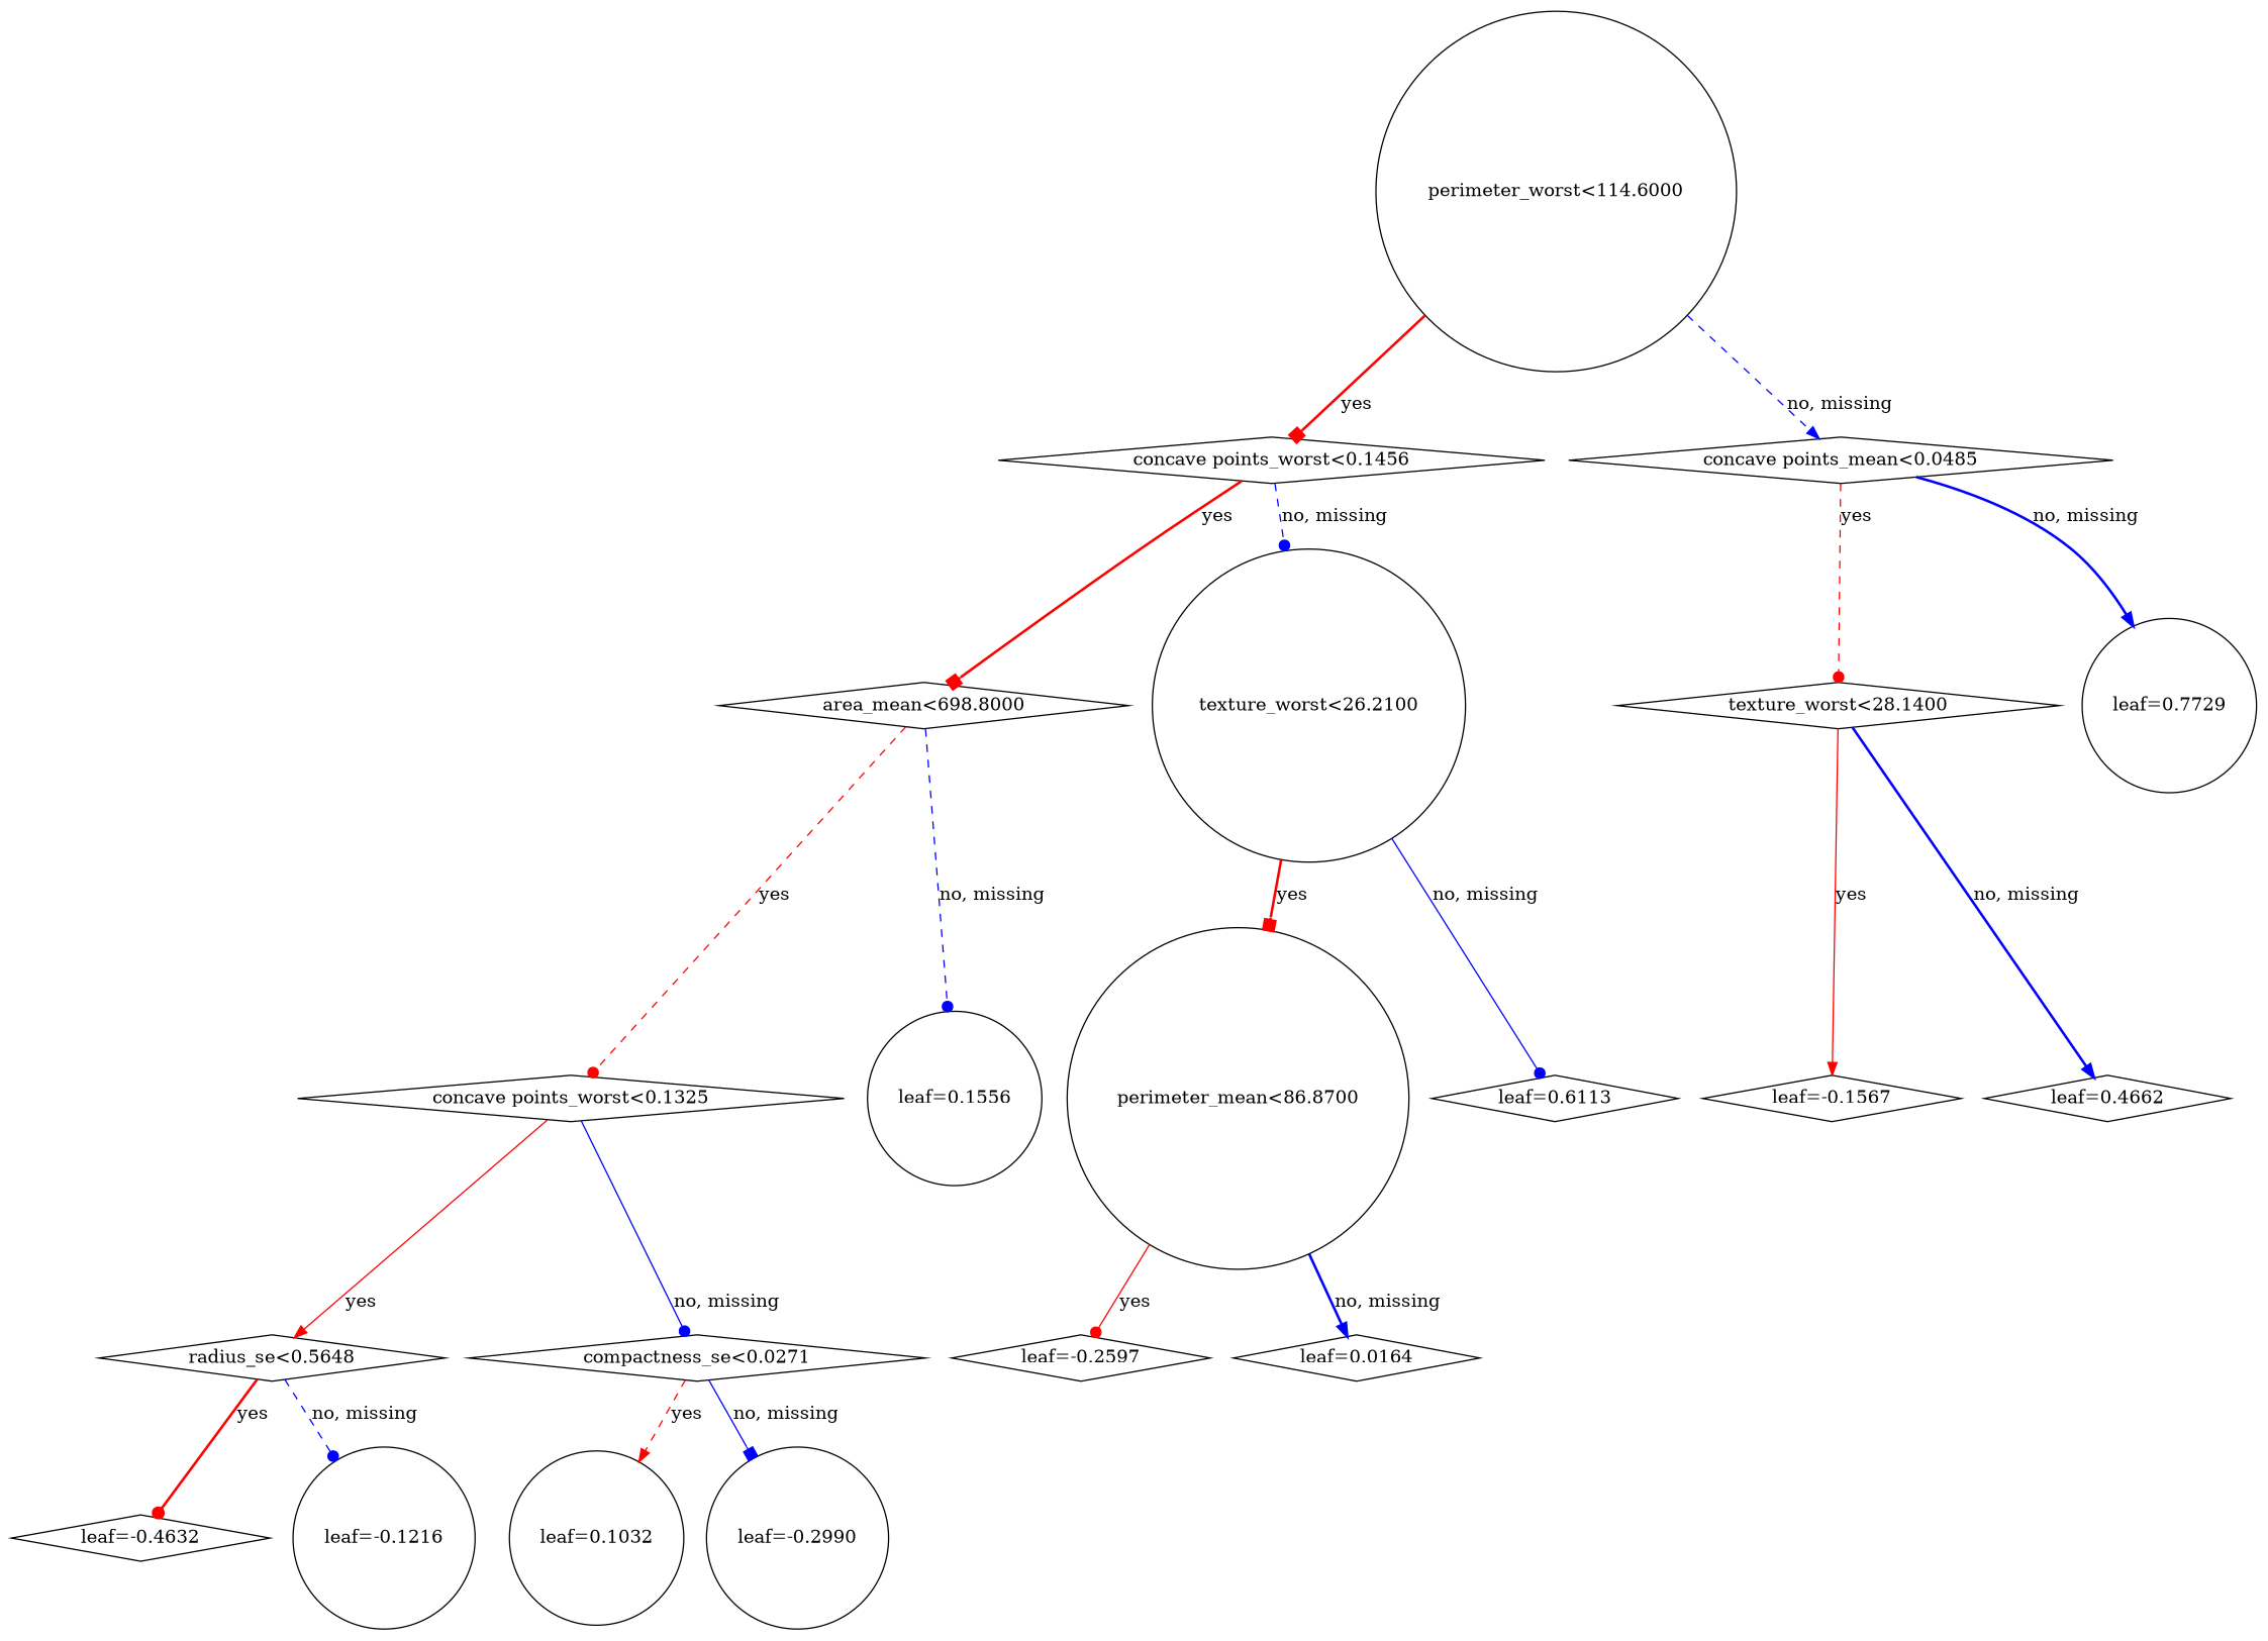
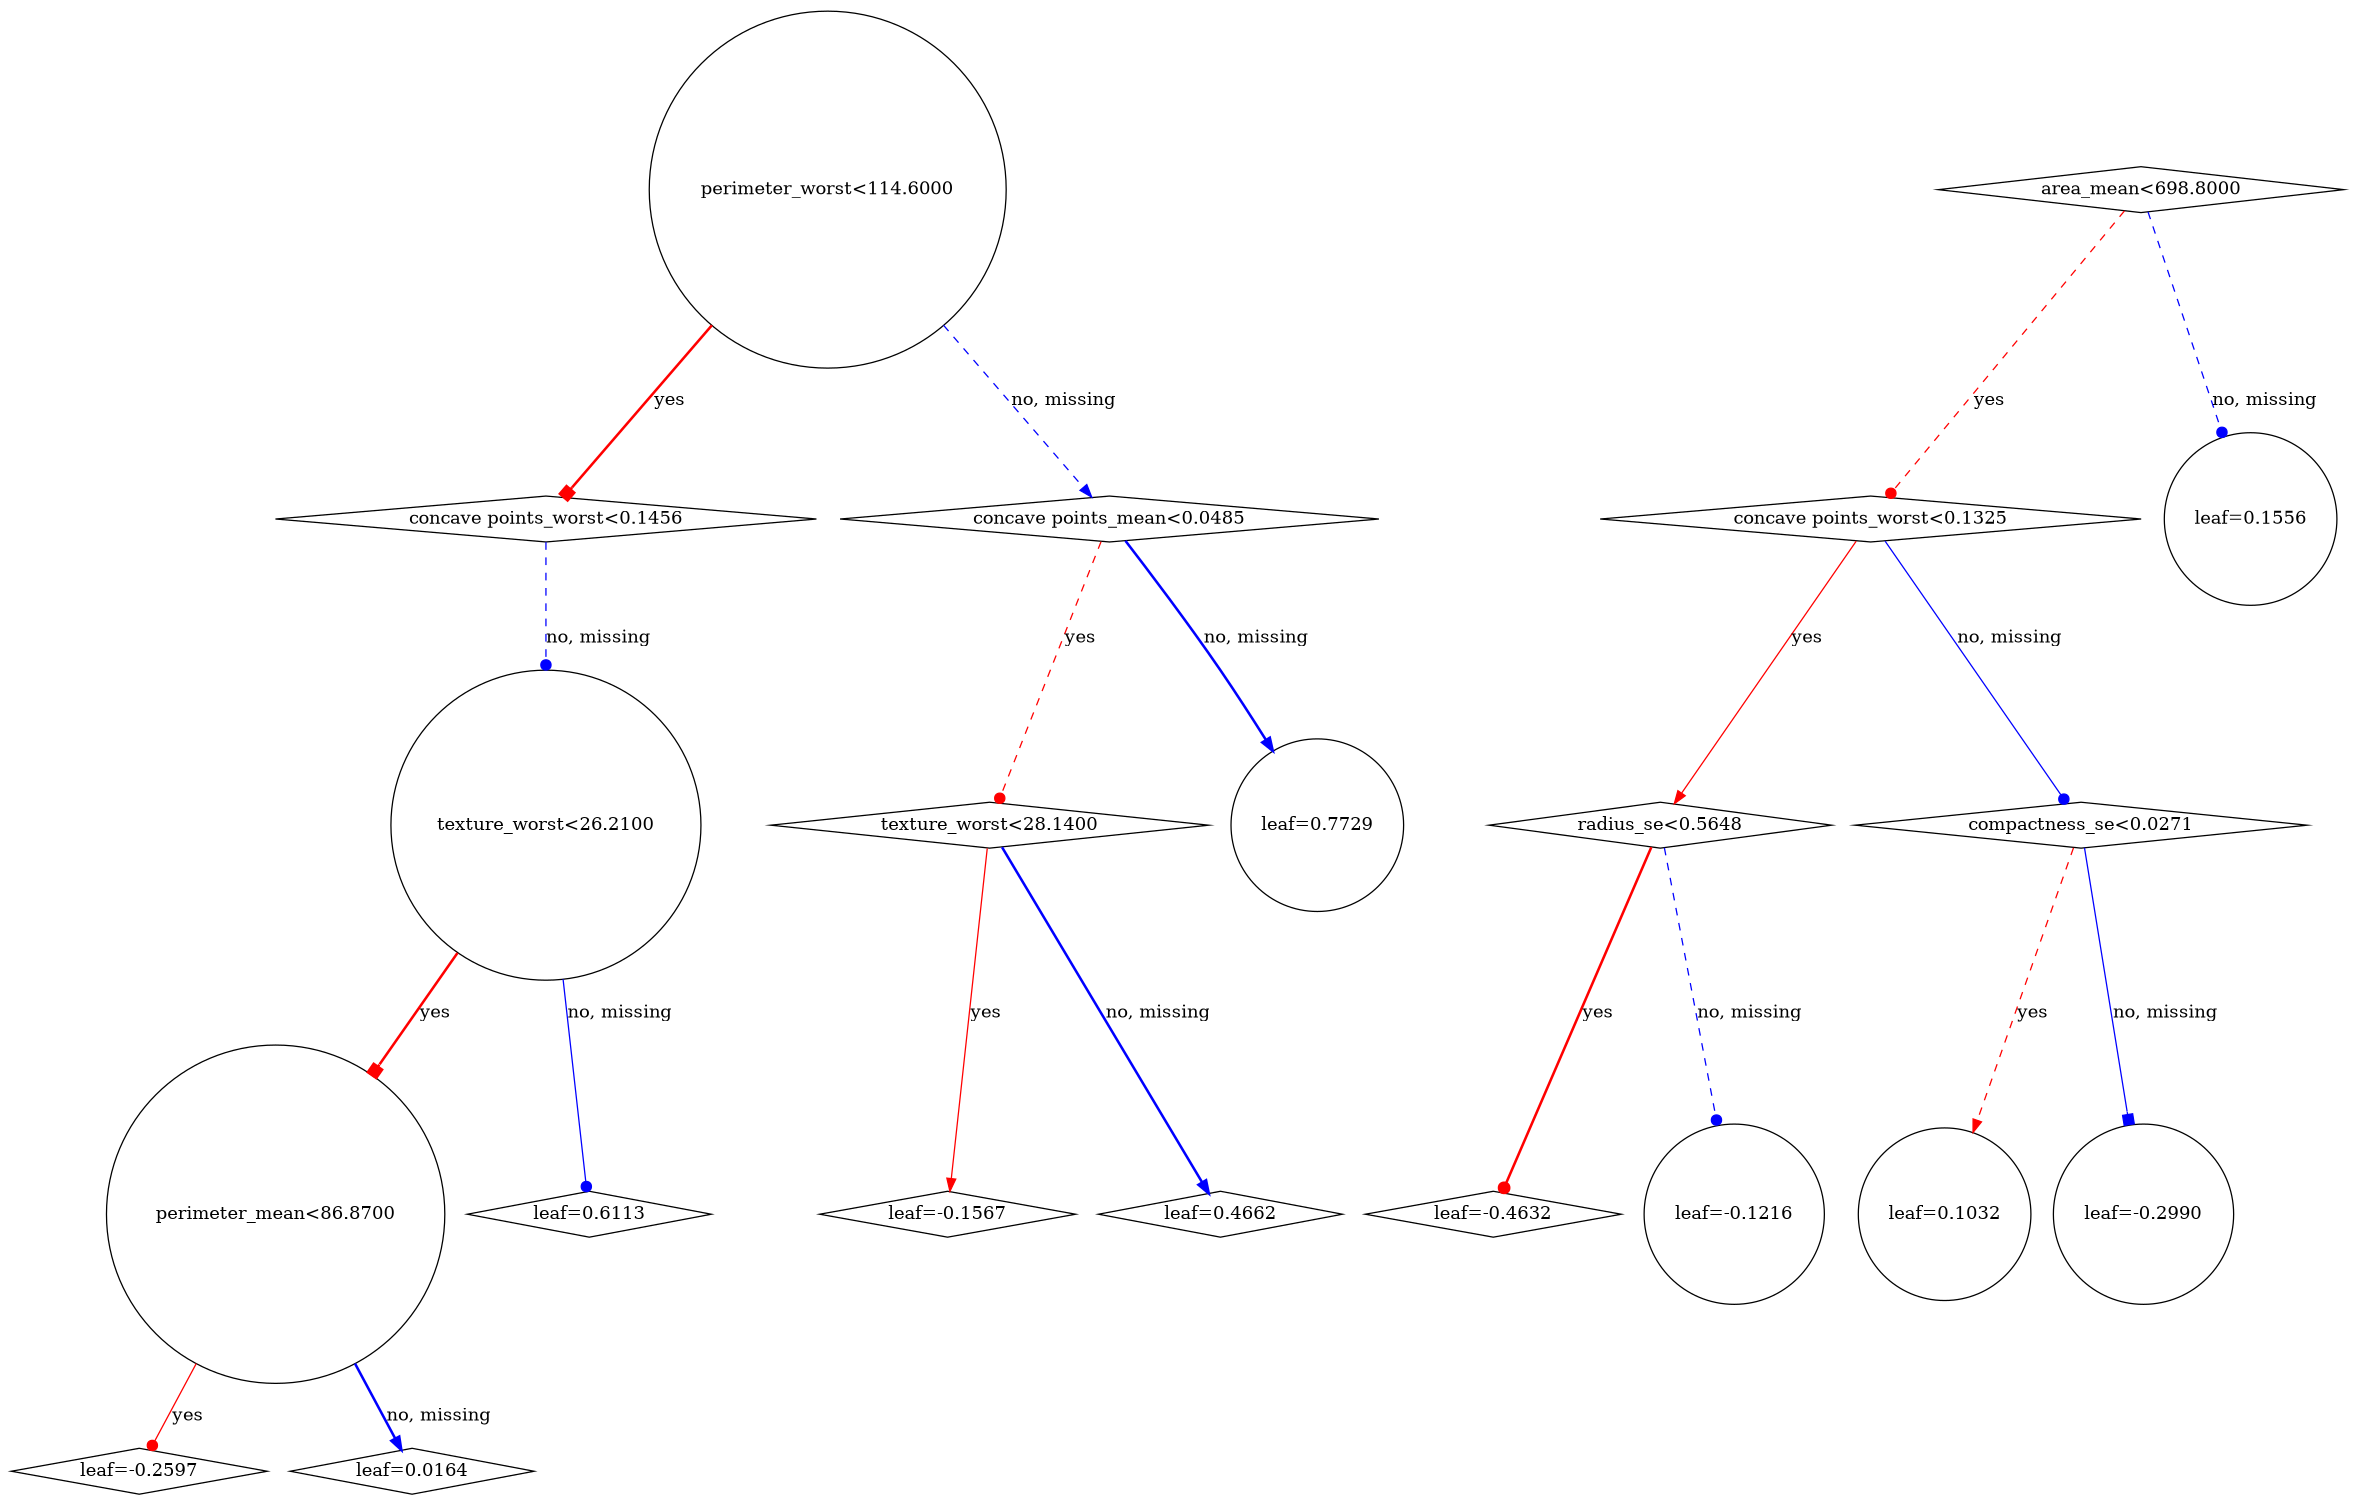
  digraph {
    rankdir=UD
    node [shape=diamond]
    edge [arrowhead=dot color="#FF0000" style=bold]
    n1 [label="perimeter_worst<114.6000" shape=circle]
    n2 [label="concave points_worst<0.1456"]
    n3 [label="concave points_mean<0.0485"]
    n4 [label="area_mean<698.8000"]
    n5 [label="texture_worst<26.2100" shape=circle]
    n6 [label="texture_worst<28.1400"]
    n7 [label="leaf=0.7729" shape=circle]
    n8 [label="concave points_worst<0.1325"]
    n9 [label="leaf=0.1556" shape=circle]
    n10 [label="perimeter_mean<86.8700" shape=circle]
    n11 [label="leaf=0.6113"]
    n12 [label="leaf=-0.1567"]
    n13 [label="leaf=0.4662"]
    n14 [label="radius_se<0.5648"]
    n15 [label="compactness_se<0.0271"]
    n16 [label="leaf=-0.2597"]
    n17 [label="leaf=0.0164"]
    n18 [label="leaf=-0.4632"]
    n19 [label="leaf=-0.1216" shape=circle]
    n20 [label="leaf=0.1032" shape=circle]
    n21 [label="leaf=-0.2990" shape=circle]
    n1 -> n2 [arrowhead=box label=yes]
    n1 -> n3 [arrowhead=normal color="#0000FF" label="no, missing" style=dashed]
-   n2 -> n4 [arrowhead=box label=yes]
    n2 -> n5 [color="#0000FF" label="no, missing" style=dashed]
    n3 -> n6 [label=yes style=dashed]
    n3 -> n7 [arrowhead=normal color="#0000FF" label="no, missing"]
    n4 -> n8 [label=yes style=dashed]
    n4 -> n9 [color="#0000FF" label="no, missing" style=dashed]
    n5 -> n10 [arrowhead=box label=yes]
    n5 -> n11 [color="#0000FF" label="no, missing" style=solid]
    n6 -> n12 [arrowhead=normal label=yes style=solid]
    n6 -> n13 [arrowhead=normal color="#0000FF" label="no, missing"]
    n8 -> n14 [arrowhead=normal label=yes style=solid]
    n8 -> n15 [color="#0000FF" label="no, missing" style=solid]
    n10 -> n16 [label=yes style=solid]
    n10 -> n17 [arrowhead=normal color="#0000FF" label="no, missing"]
    n14 -> n18 [label=yes]
    n14 -> n19 [color="#0000FF" label="no, missing" style=dashed]
    n15 -> n20 [arrowhead=normal label=yes style=dashed]
    n15 -> n21 [arrowhead=box color="#0000FF" label="no, missing" style=solid]
  }
